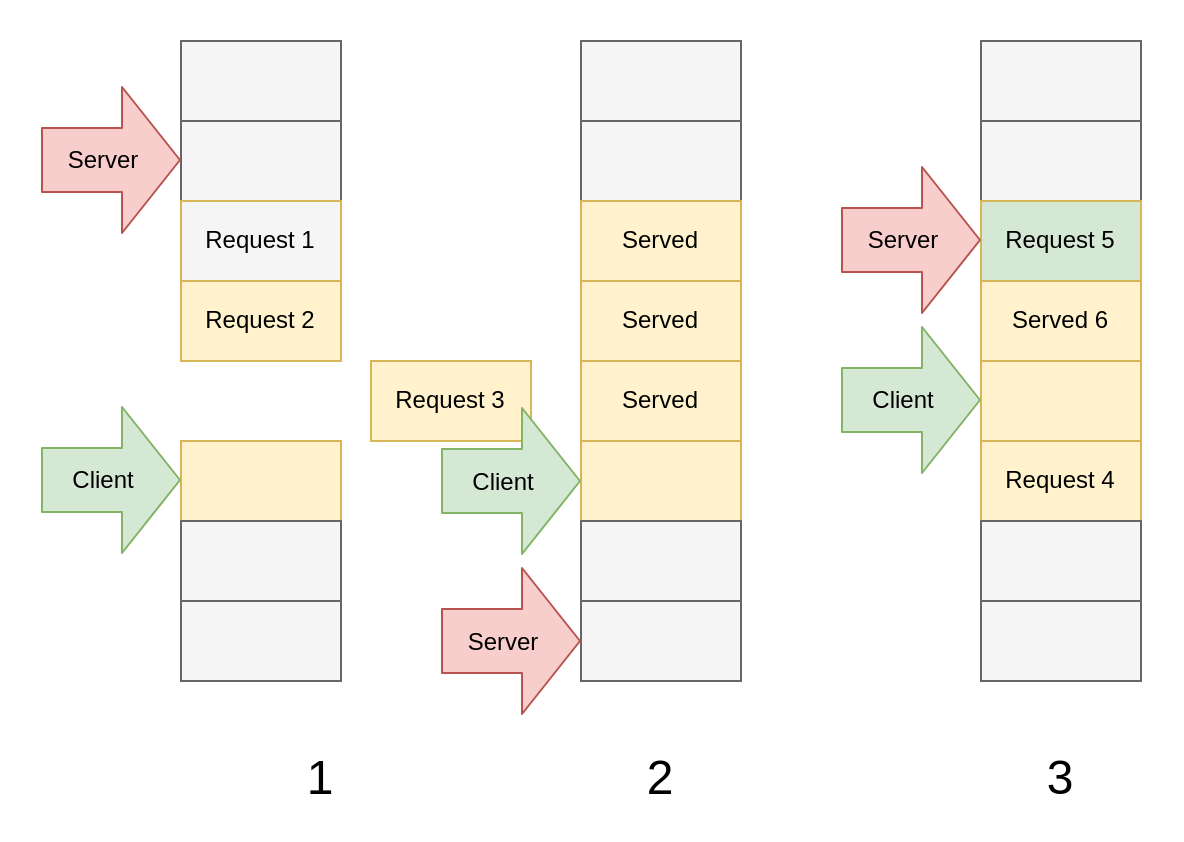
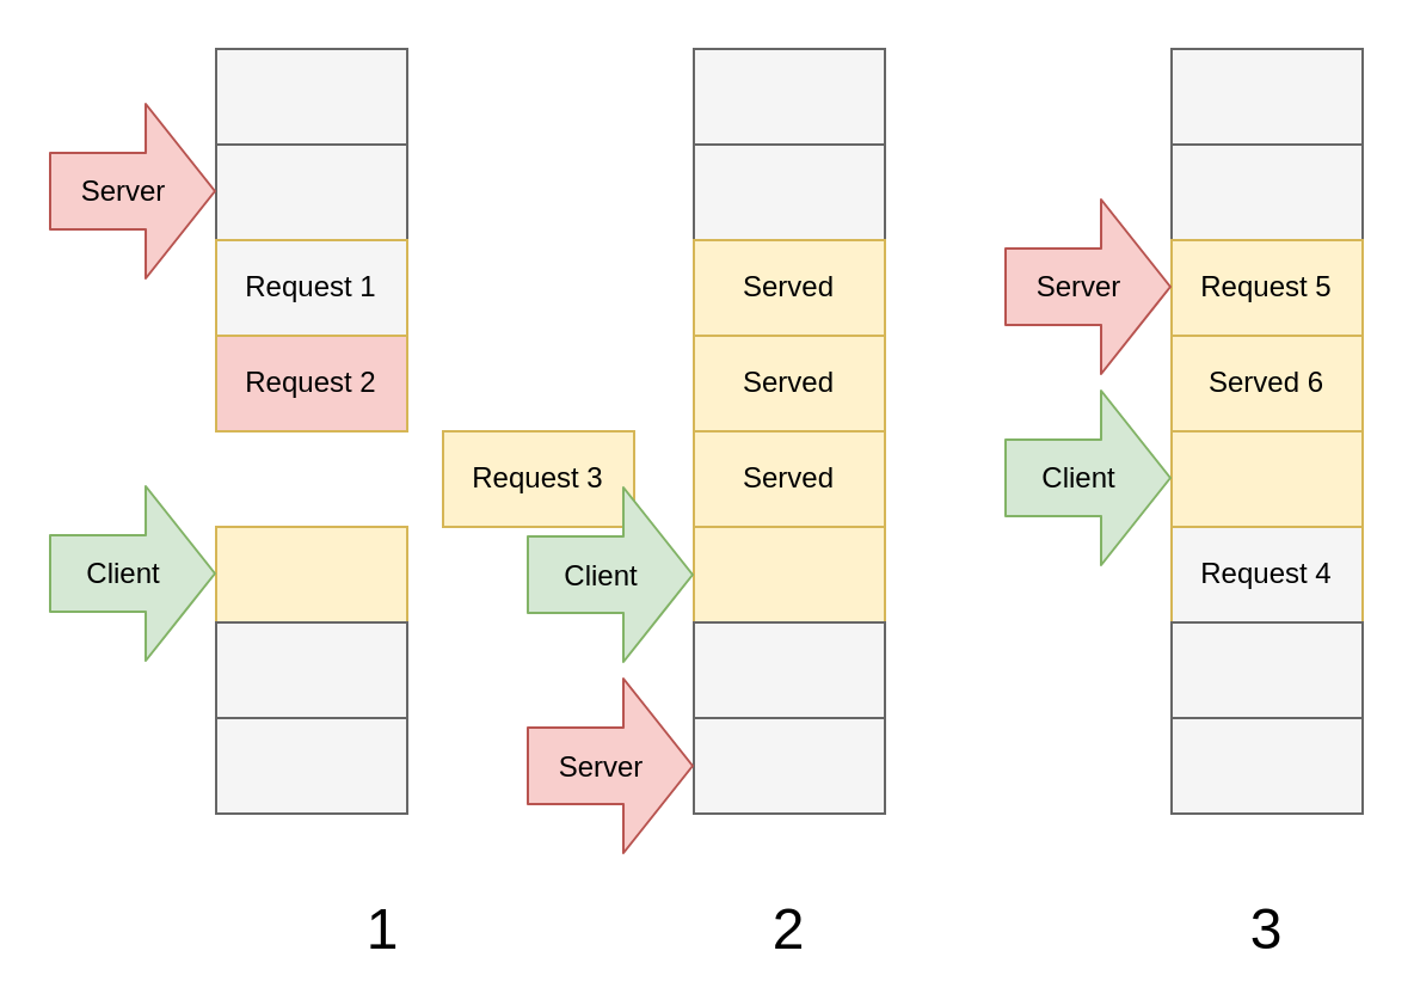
  <mxCell id="0" />
  <mxCell id="1" parent="0" />
  <mxCell id="2" value="" style="rounded=0;whiteSpace=wrap;html=1;fillColor=#f5f5f5;strokeColor=#666666;fontColor=#333333;" vertex="1" parent="1"><mxGeometry x="90" y="20" width="80" height="40" as="geometry" /></mxCell>
  <mxCell id="3" value="" style="rounded=0;whiteSpace=wrap;html=1;fillColor=#f5f5f5;strokeColor=#666666;fontColor=#333333;" vertex="1" parent="1"><mxGeometry x="90" y="60" width="80" height="40" as="geometry" /></mxCell>
  <mxCell id="4" value="Request 1" style="rounded=0;whiteSpace=wrap;html=1;fillColor=#f5f5f5;strokeColor=#d6b656;" vertex="1" parent="1"><mxGeometry x="90" y="100" width="80" height="40" as="geometry" /></mxCell>
- <mxCell id="5" value="Request 2" style="rounded=0;whiteSpace=wrap;html=1;fillColor=#fff2cc;strokeColor=#d6b656;" vertex="1" parent="1"><mxGeometry x="90" y="140" width="80" height="40" as="geometry" /></mxCell>
+ <mxCell id="5" value="Request 2" style="rounded=0;whiteSpace=wrap;html=1;fillColor=#f8cecc;strokeColor=#d6b656;" vertex="1" parent="1"><mxGeometry x="90" y="140" width="80" height="40" as="geometry" /></mxCell>
  <mxCell id="6" value="Request 3" style="rounded=0;whiteSpace=wrap;html=1;fillColor=#fff2cc;strokeColor=#d6b656;" vertex="1" parent="1"><mxGeometry x="185" y="180" width="80" height="40" as="geometry" /></mxCell>
  <mxCell id="7" value="" style="rounded=0;whiteSpace=wrap;html=1;fillColor=#fff2cc;strokeColor=#d6b656;" vertex="1" parent="1"><mxGeometry x="90" y="220" width="80" height="40" as="geometry" /></mxCell>
  <mxCell id="8" value="" style="rounded=0;whiteSpace=wrap;html=1;fillColor=#f5f5f5;strokeColor=#666666;fontColor=#333333;" vertex="1" parent="1"><mxGeometry x="90" y="260" width="80" height="40" as="geometry" /></mxCell>
  <mxCell id="9" value="" style="rounded=0;whiteSpace=wrap;html=1;fillColor=#f5f5f5;strokeColor=#666666;fontColor=#333333;" vertex="1" parent="1"><mxGeometry x="90" y="300" width="80" height="40" as="geometry" /></mxCell>
  <mxCell id="10" value="" style="rounded=0;whiteSpace=wrap;html=1;fillColor=#f5f5f5;strokeColor=#666666;fontColor=#333333;" vertex="1" parent="1"><mxGeometry x="290" y="20" width="80" height="40" as="geometry" /></mxCell>
  <mxCell id="11" value="" style="rounded=0;whiteSpace=wrap;html=1;fillColor=#f5f5f5;strokeColor=#666666;fontColor=#333333;" vertex="1" parent="1"><mxGeometry x="290" y="60" width="80" height="40" as="geometry" /></mxCell>
  <mxCell id="12" value="Served" style="rounded=0;whiteSpace=wrap;html=1;fillColor=#fff2cc;strokeColor=#d6b656;" vertex="1" parent="1"><mxGeometry x="290" y="100" width="80" height="40" as="geometry" /></mxCell>
  <mxCell id="13" value="Served" style="rounded=0;whiteSpace=wrap;html=1;fillColor=#fff2cc;strokeColor=#d6b656;" vertex="1" parent="1"><mxGeometry x="290" y="140" width="80" height="40" as="geometry" /></mxCell>
  <mxCell id="14" value="Served" style="rounded=0;whiteSpace=wrap;html=1;fillColor=#fff2cc;strokeColor=#d6b656;" vertex="1" parent="1"><mxGeometry x="290" y="180" width="80" height="40" as="geometry" /></mxCell>
  <mxCell id="15" value="" style="rounded=0;whiteSpace=wrap;html=1;fillColor=#fff2cc;strokeColor=#d6b656;" vertex="1" parent="1"><mxGeometry x="290" y="220" width="80" height="40" as="geometry" /></mxCell>
  <mxCell id="16" value="" style="rounded=0;whiteSpace=wrap;html=1;fillColor=#f5f5f5;strokeColor=#666666;fontColor=#333333;" vertex="1" parent="1"><mxGeometry x="290" y="260" width="80" height="40" as="geometry" /></mxCell>
  <mxCell id="17" value="" style="rounded=0;whiteSpace=wrap;html=1;fillColor=#f5f5f5;strokeColor=#666666;fontColor=#333333;" vertex="1" parent="1"><mxGeometry x="290" y="300" width="80" height="40" as="geometry" /></mxCell>
  <mxCell id="18" value="" style="rounded=0;whiteSpace=wrap;html=1;fillColor=#f5f5f5;strokeColor=#666666;fontColor=#333333;" vertex="1" parent="1"><mxGeometry x="490" y="20" width="80" height="40" as="geometry" /></mxCell>
  <mxCell id="19" value="" style="rounded=0;whiteSpace=wrap;html=1;fillColor=#f5f5f5;strokeColor=#666666;fontColor=#333333;" vertex="1" parent="1"><mxGeometry x="490" y="60" width="80" height="40" as="geometry" /></mxCell>
- <mxCell id="20" value="Request 5" style="rounded=0;whiteSpace=wrap;html=1;fillColor=#d5e8d4;strokeColor=#d6b656;" vertex="1" parent="1"><mxGeometry x="490" y="100" width="80" height="40" as="geometry" /></mxCell>
+ <mxCell id="20" value="Request 5" style="rounded=0;whiteSpace=wrap;html=1;fillColor=#fff2cc;strokeColor=#d6b656;" vertex="1" parent="1"><mxGeometry x="490" y="100" width="80" height="40" as="geometry" /></mxCell>
  <mxCell id="21" value="Served 6" style="rounded=0;whiteSpace=wrap;html=1;fillColor=#fff2cc;strokeColor=#d6b656;" vertex="1" parent="1"><mxGeometry x="490" y="140" width="80" height="40" as="geometry" /></mxCell>
  <mxCell id="22" value="" style="rounded=0;whiteSpace=wrap;html=1;fillColor=#fff2cc;strokeColor=#d6b656;" vertex="1" parent="1"><mxGeometry x="490" y="180" width="80" height="40" as="geometry" /></mxCell>
- <mxCell id="23" value="Request 4" style="rounded=0;whiteSpace=wrap;html=1;fillColor=#fff2cc;strokeColor=#d6b656;" vertex="1" parent="1"><mxGeometry x="490" y="220" width="80" height="40" as="geometry" /></mxCell>
+ <mxCell id="23" value="Request 4" style="rounded=0;whiteSpace=wrap;html=1;fillColor=#f5f5f5;strokeColor=#d6b656;" vertex="1" parent="1"><mxGeometry x="490" y="220" width="80" height="40" as="geometry" /></mxCell>
  <mxCell id="24" value="" style="rounded=0;whiteSpace=wrap;html=1;fillColor=#f5f5f5;strokeColor=#666666;fontColor=#333333;" vertex="1" parent="1"><mxGeometry x="490" y="260" width="80" height="40" as="geometry" /></mxCell>
  <mxCell id="25" value="" style="rounded=0;whiteSpace=wrap;html=1;fillColor=#f5f5f5;strokeColor=#666666;fontColor=#333333;" vertex="1" parent="1"><mxGeometry x="490" y="300" width="80" height="40" as="geometry" /></mxCell>
  <mxCell id="26" value="" style="shape=flexArrow;endArrow=classic;html=1;fillColor=#f8cecc;strokeColor=#b85450;endWidth=40;endSize=9.33;width=32;" edge="1" parent="1"><mxGeometry width="50" height="50" relative="1" as="geometry"><mxPoint x="20" y="79.5" as="sourcePoint" /><mxPoint x="90" y="79.5" as="targetPoint" /></mxGeometry></mxCell>
  <mxCell id="27" value="Server" style="text;html=1;resizable=0;points=[];align=center;verticalAlign=middle;labelBackgroundColor=none;" vertex="1" connectable="0" parent="26"><mxGeometry x="-0.457" relative="1" as="geometry"><mxPoint x="11" as="offset" /></mxGeometry></mxCell>
  <mxCell id="28" value="" style="shape=flexArrow;endArrow=classic;html=1;fillColor=#d5e8d4;strokeColor=#82b366;endWidth=40;endSize=9.33;width=32;" edge="1" parent="1"><mxGeometry width="50" height="50" relative="1" as="geometry"><mxPoint x="20" y="239.5" as="sourcePoint" /><mxPoint x="90" y="239.5" as="targetPoint" /></mxGeometry></mxCell>
  <mxCell id="29" value="Client" style="text;html=1;resizable=0;points=[];align=center;verticalAlign=middle;labelBackgroundColor=none;" vertex="1" connectable="0" parent="28"><mxGeometry x="-0.457" relative="1" as="geometry"><mxPoint x="11" as="offset" /></mxGeometry></mxCell>
  <mxCell id="30" value="" style="shape=flexArrow;endArrow=classic;html=1;fillColor=#d5e8d4;strokeColor=#82b366;endWidth=40;endSize=9.33;width=32;" edge="1" parent="1"><mxGeometry width="50" height="50" relative="1" as="geometry"><mxPoint x="220" y="240" as="sourcePoint" /><mxPoint x="290" y="240" as="targetPoint" /></mxGeometry></mxCell>
  <mxCell id="31" value="Client" style="text;html=1;resizable=0;points=[];align=center;verticalAlign=middle;labelBackgroundColor=none;" vertex="1" connectable="0" parent="30"><mxGeometry x="-0.457" relative="1" as="geometry"><mxPoint x="11" as="offset" /></mxGeometry></mxCell>
  <mxCell id="32" value="" style="shape=flexArrow;endArrow=classic;html=1;fillColor=#f8cecc;strokeColor=#b85450;endWidth=40;endSize=9.33;width=32;" edge="1" parent="1"><mxGeometry width="50" height="50" relative="1" as="geometry"><mxPoint x="220" y="320" as="sourcePoint" /><mxPoint x="290" y="320" as="targetPoint" /></mxGeometry></mxCell>
  <mxCell id="33" value="Server" style="text;html=1;resizable=0;points=[];align=center;verticalAlign=middle;labelBackgroundColor=none;" vertex="1" connectable="0" parent="32"><mxGeometry x="-0.457" relative="1" as="geometry"><mxPoint x="11" as="offset" /></mxGeometry></mxCell>
  <mxCell id="34" value="" style="shape=flexArrow;endArrow=classic;html=1;fillColor=#f8cecc;strokeColor=#b85450;endWidth=40;endSize=9.33;width=32;" edge="1" parent="1"><mxGeometry width="50" height="50" relative="1" as="geometry"><mxPoint x="420" y="119.5" as="sourcePoint" /><mxPoint x="490" y="119.5" as="targetPoint" /></mxGeometry></mxCell>
  <mxCell id="35" value="Server" style="text;html=1;resizable=0;points=[];align=center;verticalAlign=middle;labelBackgroundColor=none;" vertex="1" connectable="0" parent="34"><mxGeometry x="-0.457" relative="1" as="geometry"><mxPoint x="11" as="offset" /></mxGeometry></mxCell>
  <mxCell id="36" value="" style="shape=flexArrow;endArrow=classic;html=1;fillColor=#d5e8d4;strokeColor=#82b366;endWidth=40;endSize=9.33;width=32;" edge="1" parent="1"><mxGeometry width="50" height="50" relative="1" as="geometry"><mxPoint x="420" y="199.5" as="sourcePoint" /><mxPoint x="490" y="199.5" as="targetPoint" /></mxGeometry></mxCell>
  <mxCell id="37" value="Client" style="text;html=1;resizable=0;points=[];align=center;verticalAlign=middle;labelBackgroundColor=none;" vertex="1" connectable="0" parent="36"><mxGeometry x="-0.457" relative="1" as="geometry"><mxPoint x="11" as="offset" /></mxGeometry></mxCell>
  <mxCell id="38" value="1" style="text;html=1;strokeColor=none;fillColor=none;align=center;verticalAlign=middle;whiteSpace=wrap;rounded=0;labelBackgroundColor=none;fontSize=24;" vertex="1" parent="1"><mxGeometry x="140" y="379" width="40" height="20" as="geometry" /></mxCell>
  <mxCell id="39" value="2" style="text;html=1;strokeColor=none;fillColor=none;align=center;verticalAlign=middle;whiteSpace=wrap;rounded=0;labelBackgroundColor=none;fontSize=24;" vertex="1" parent="1"><mxGeometry x="310" y="379" width="40" height="20" as="geometry" /></mxCell>
  <mxCell id="40" value="3" style="text;html=1;strokeColor=none;fillColor=none;align=center;verticalAlign=middle;whiteSpace=wrap;rounded=0;labelBackgroundColor=none;fontSize=24;" vertex="1" parent="1"><mxGeometry x="510" y="379" width="40" height="20" as="geometry" /></mxCell>
